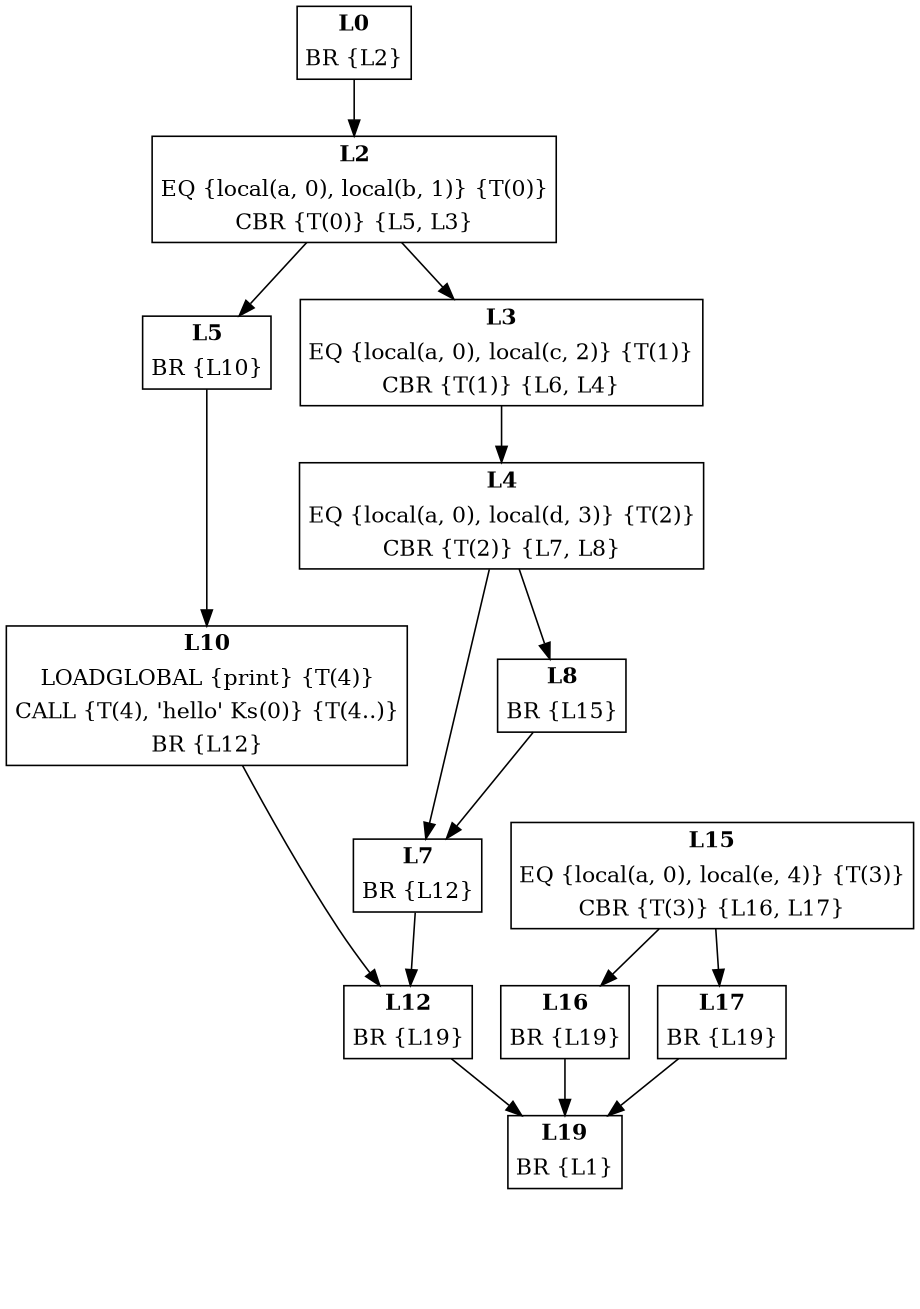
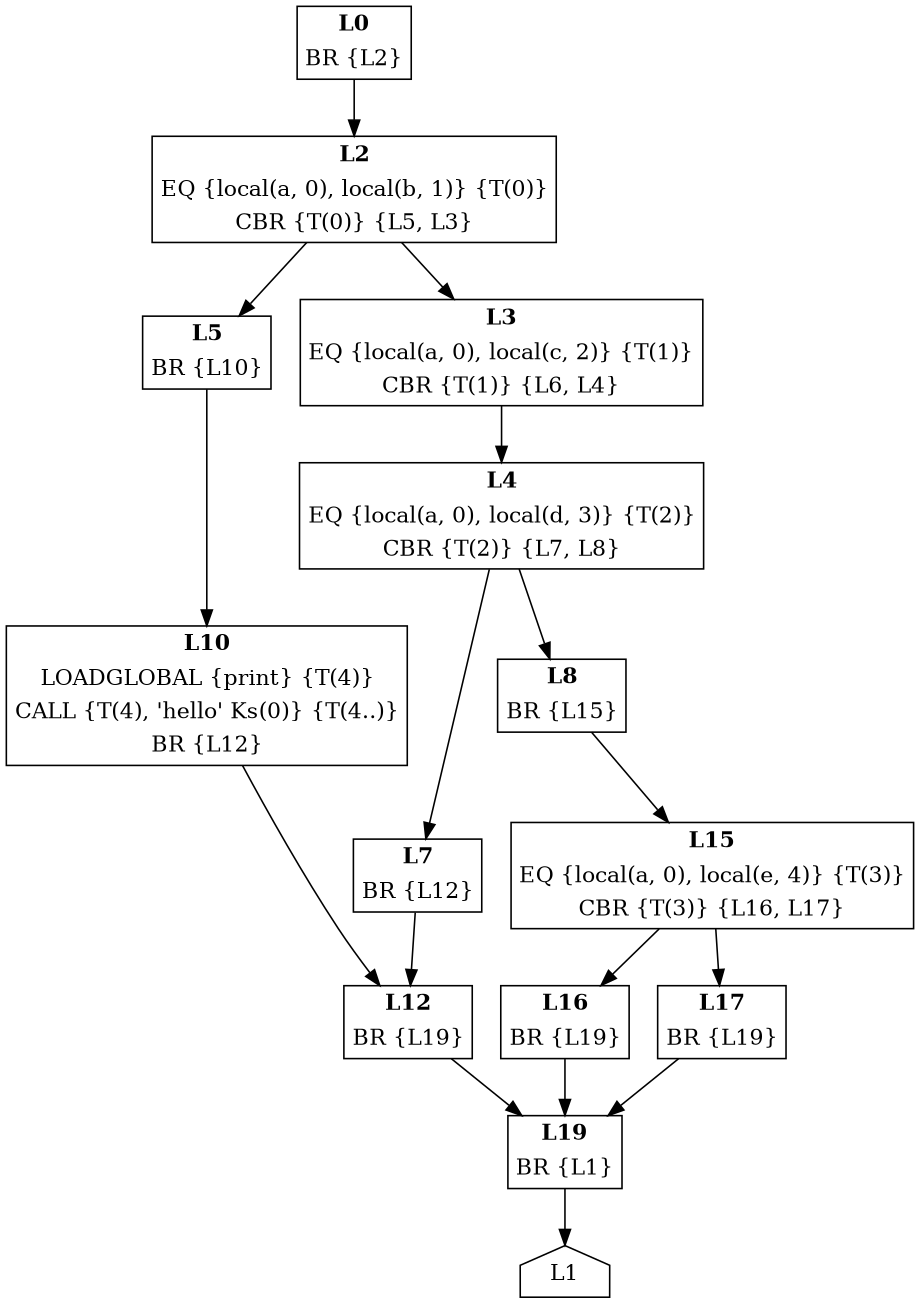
  digraph {
    node [margin=0 shape=none]
    n1 [label=<<TABLE BORDER="1" CELLBORDER="0"> <TR><TD><B>L0</B></TD></TR> <TR><TD>BR {L2}</TD></TR> </TABLE>>]
    n2 [label=<<TABLE BORDER="1" CELLBORDER="0"> <TR><TD><B>L2</B></TD></TR> <TR><TD>EQ {local(a, 0), local(b, 1)} {T(0)}</TD></TR> <TR><TD>CBR {T(0)} {L5, L3}</TD></TR> </TABLE>>]
    n3 [label=<<TABLE BORDER="1" CELLBORDER="0"> <TR><TD><B>L5</B></TD></TR> <TR><TD>BR {L10}</TD></TR> </TABLE>>]
    n4 [label=<<TABLE BORDER="1" CELLBORDER="0"> <TR><TD><B>L3</B></TD></TR> <TR><TD>EQ {local(a, 0), local(c, 2)} {T(1)}</TD></TR> <TR><TD>CBR {T(1)} {L6, L4}</TD></TR> </TABLE>>]
    n5 [label=<<TABLE BORDER="1" CELLBORDER="0"> <TR><TD><B>L10</B></TD></TR> <TR><TD>LOADGLOBAL {print} {T(4)}</TD></TR> <TR><TD>CALL {T(4), 'hello' Ks(0)} {T(4..)}</TD></TR> <TR><TD>BR {L12}</TD></TR> </TABLE>>]
    n6 [label=<<TABLE BORDER="1" CELLBORDER="0"> <TR><TD><B>L4</B></TD></TR> <TR><TD>EQ {local(a, 0), local(d, 3)} {T(2)}</TD></TR> <TR><TD>CBR {T(2)} {L7, L8}</TD></TR> </TABLE>>]
    n7 [label=<<TABLE BORDER="1" CELLBORDER="0"> <TR><TD><B>L12</B></TD></TR> <TR><TD>BR {L19}</TD></TR> </TABLE>>]
    n8 [label=<<TABLE BORDER="1" CELLBORDER="0"> <TR><TD><B>L7</B></TD></TR> <TR><TD>BR {L12}</TD></TR> </TABLE>>]
    n9 [label=<<TABLE BORDER="1" CELLBORDER="0"> <TR><TD><B>L8</B></TD></TR> <TR><TD>BR {L15}</TD></TR> </TABLE>>]
    n10 [label=<<TABLE BORDER="1" CELLBORDER="0"> <TR><TD><B>L19</B></TD></TR> <TR><TD>BR {L1}</TD></TR> </TABLE>>]
    n11 [label=<<TABLE BORDER="1" CELLBORDER="0"> <TR><TD><B>L15</B></TD></TR> <TR><TD>EQ {local(a, 0), local(e, 4)} {T(3)}</TD></TR> <TR><TD>CBR {T(3)} {L16, L17}</TD></TR> </TABLE>>]
    n12 [label=<<TABLE BORDER="1" CELLBORDER="0"> <TR><TD><B>L16</B></TD></TR> <TR><TD>BR {L19}</TD></TR> </TABLE>>]
    n13 [label=<<TABLE BORDER="1" CELLBORDER="0"> <TR><TD><B>L17</B></TD></TR> <TR><TD>BR {L19}</TD></TR> </TABLE>>]
+   L1 [shape=house margin=""]
    n1 -> n2
    n2 -> n3
    n2 -> n4
    n3 -> n5
    n4 -> n6
    n5 -> n7
    n6 -> n8
    n6 -> n9
    n7 -> n10
    n8 -> n7
-   n9 -> n8
+   n9 -> n11
+   n10 -> L1
    n11 -> n12
    n11 -> n13
    n12 -> n10
    n13 -> n10
  }
